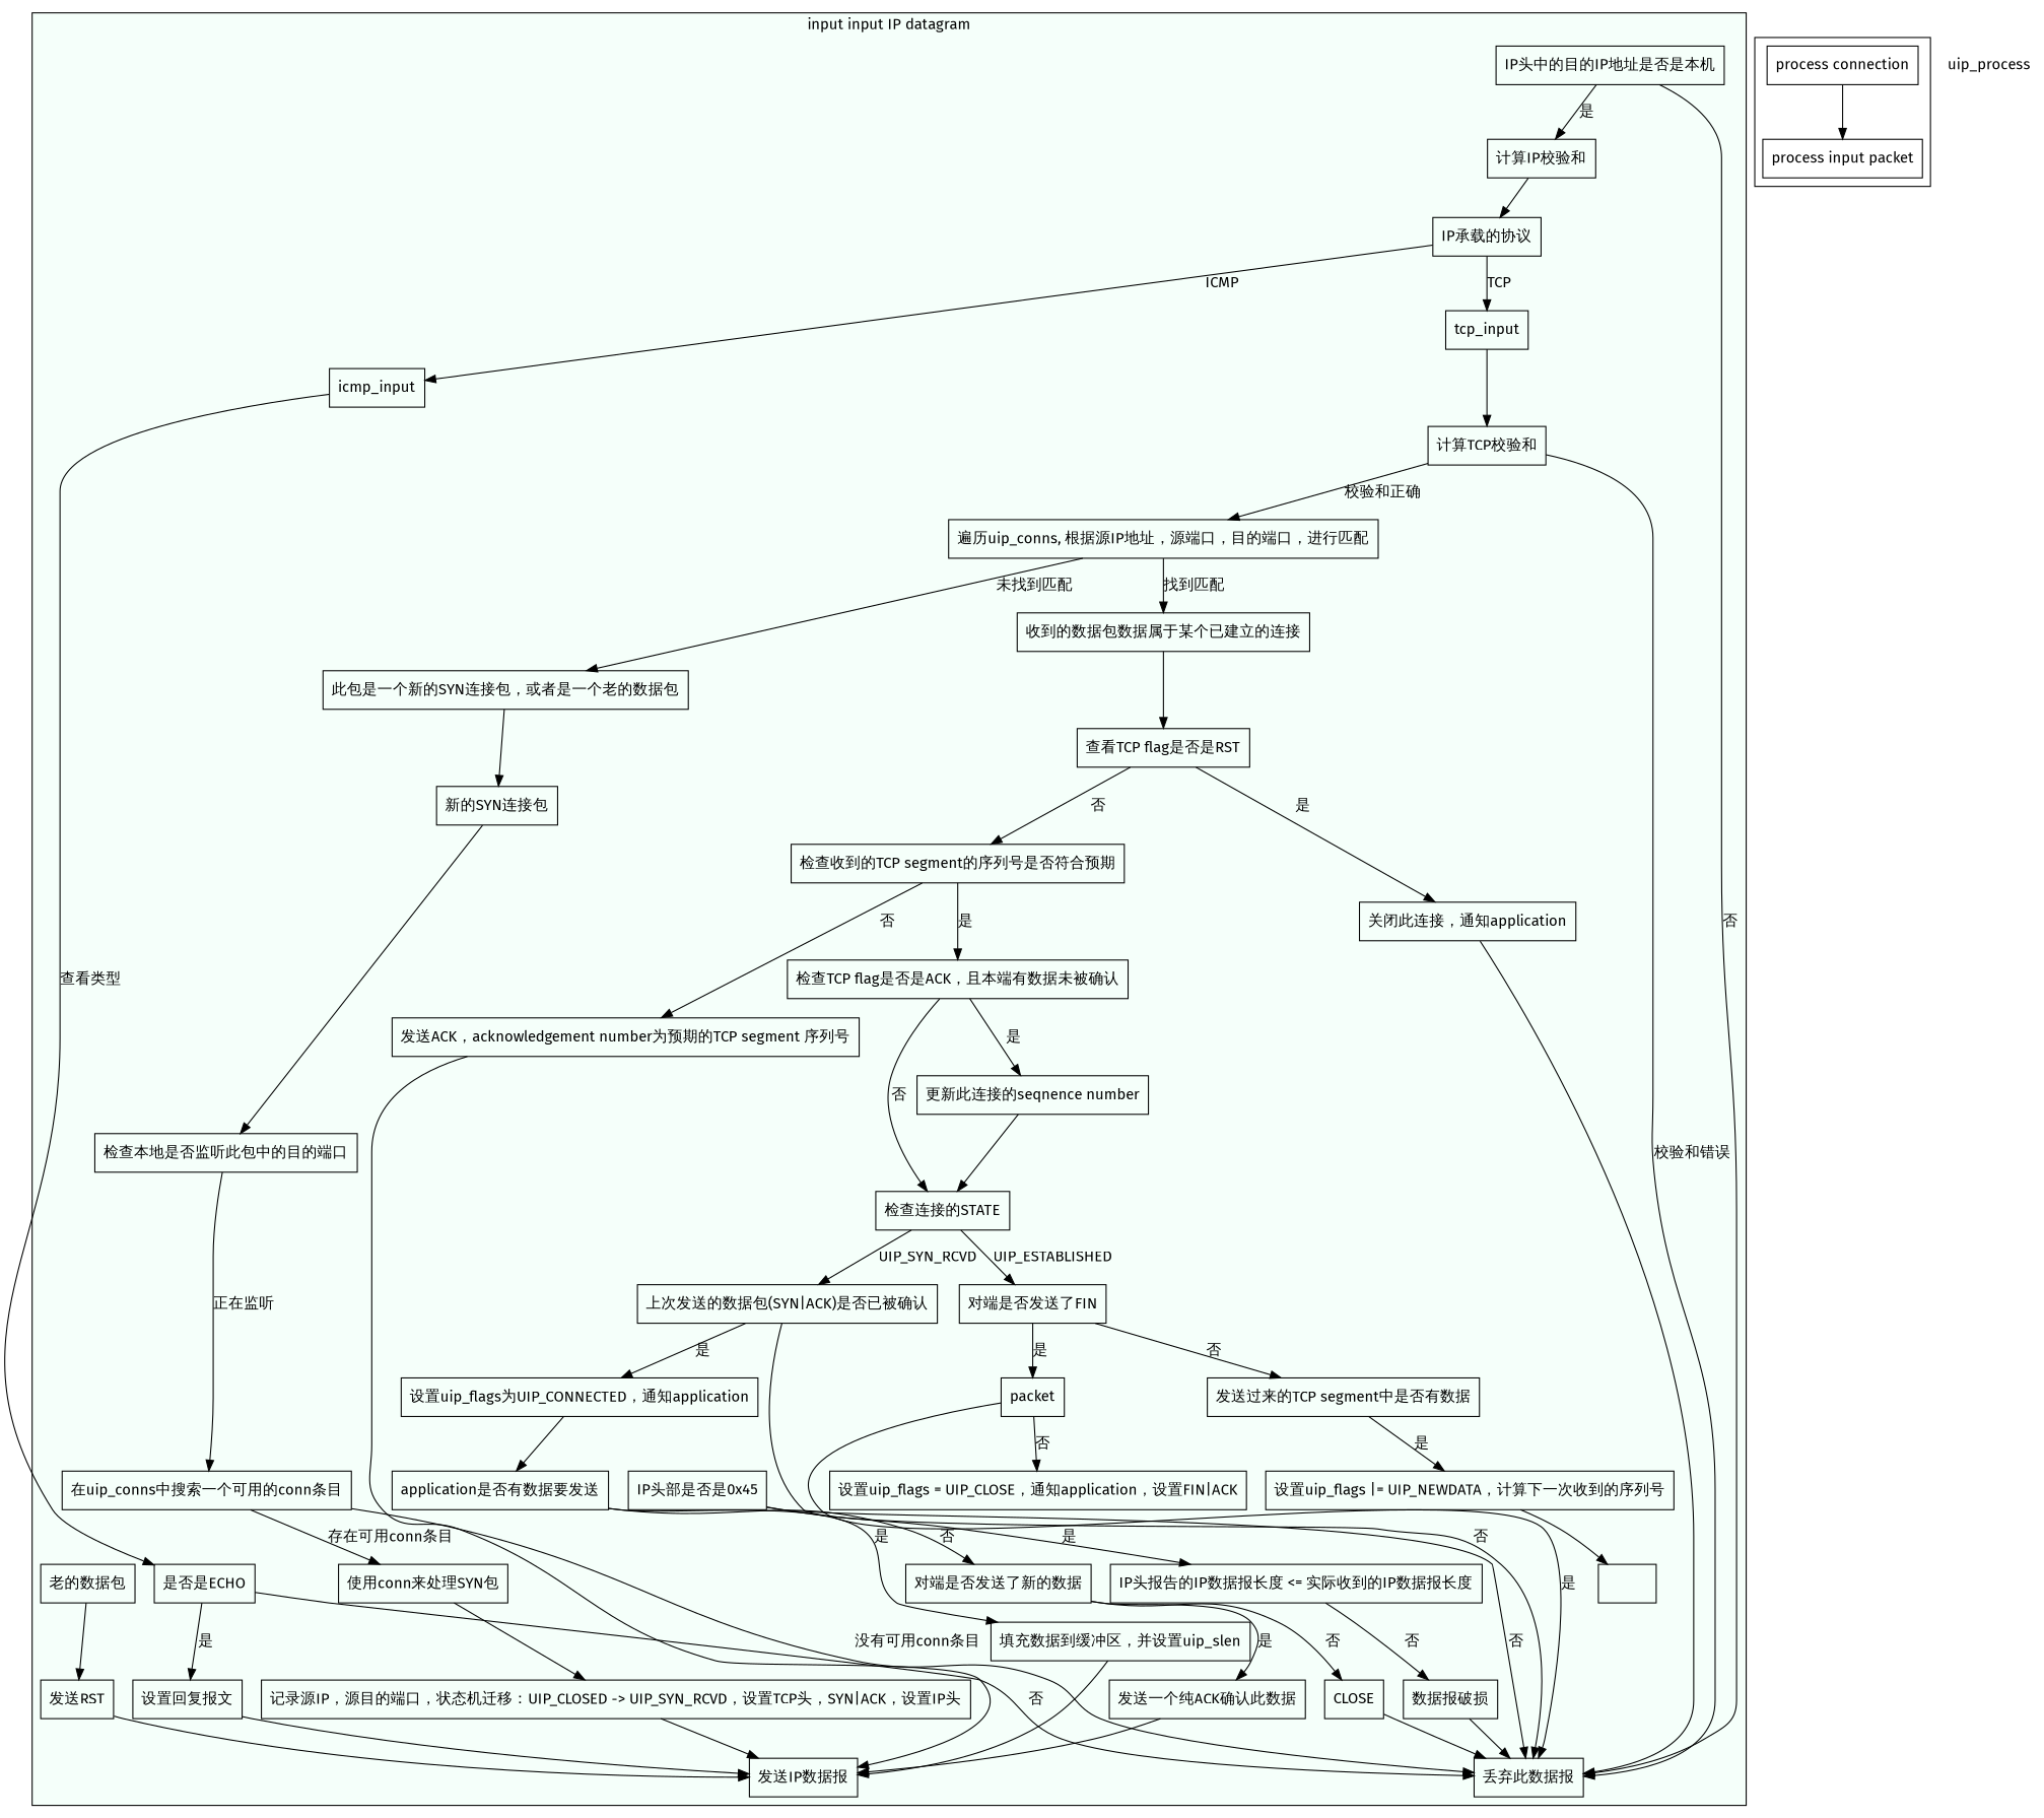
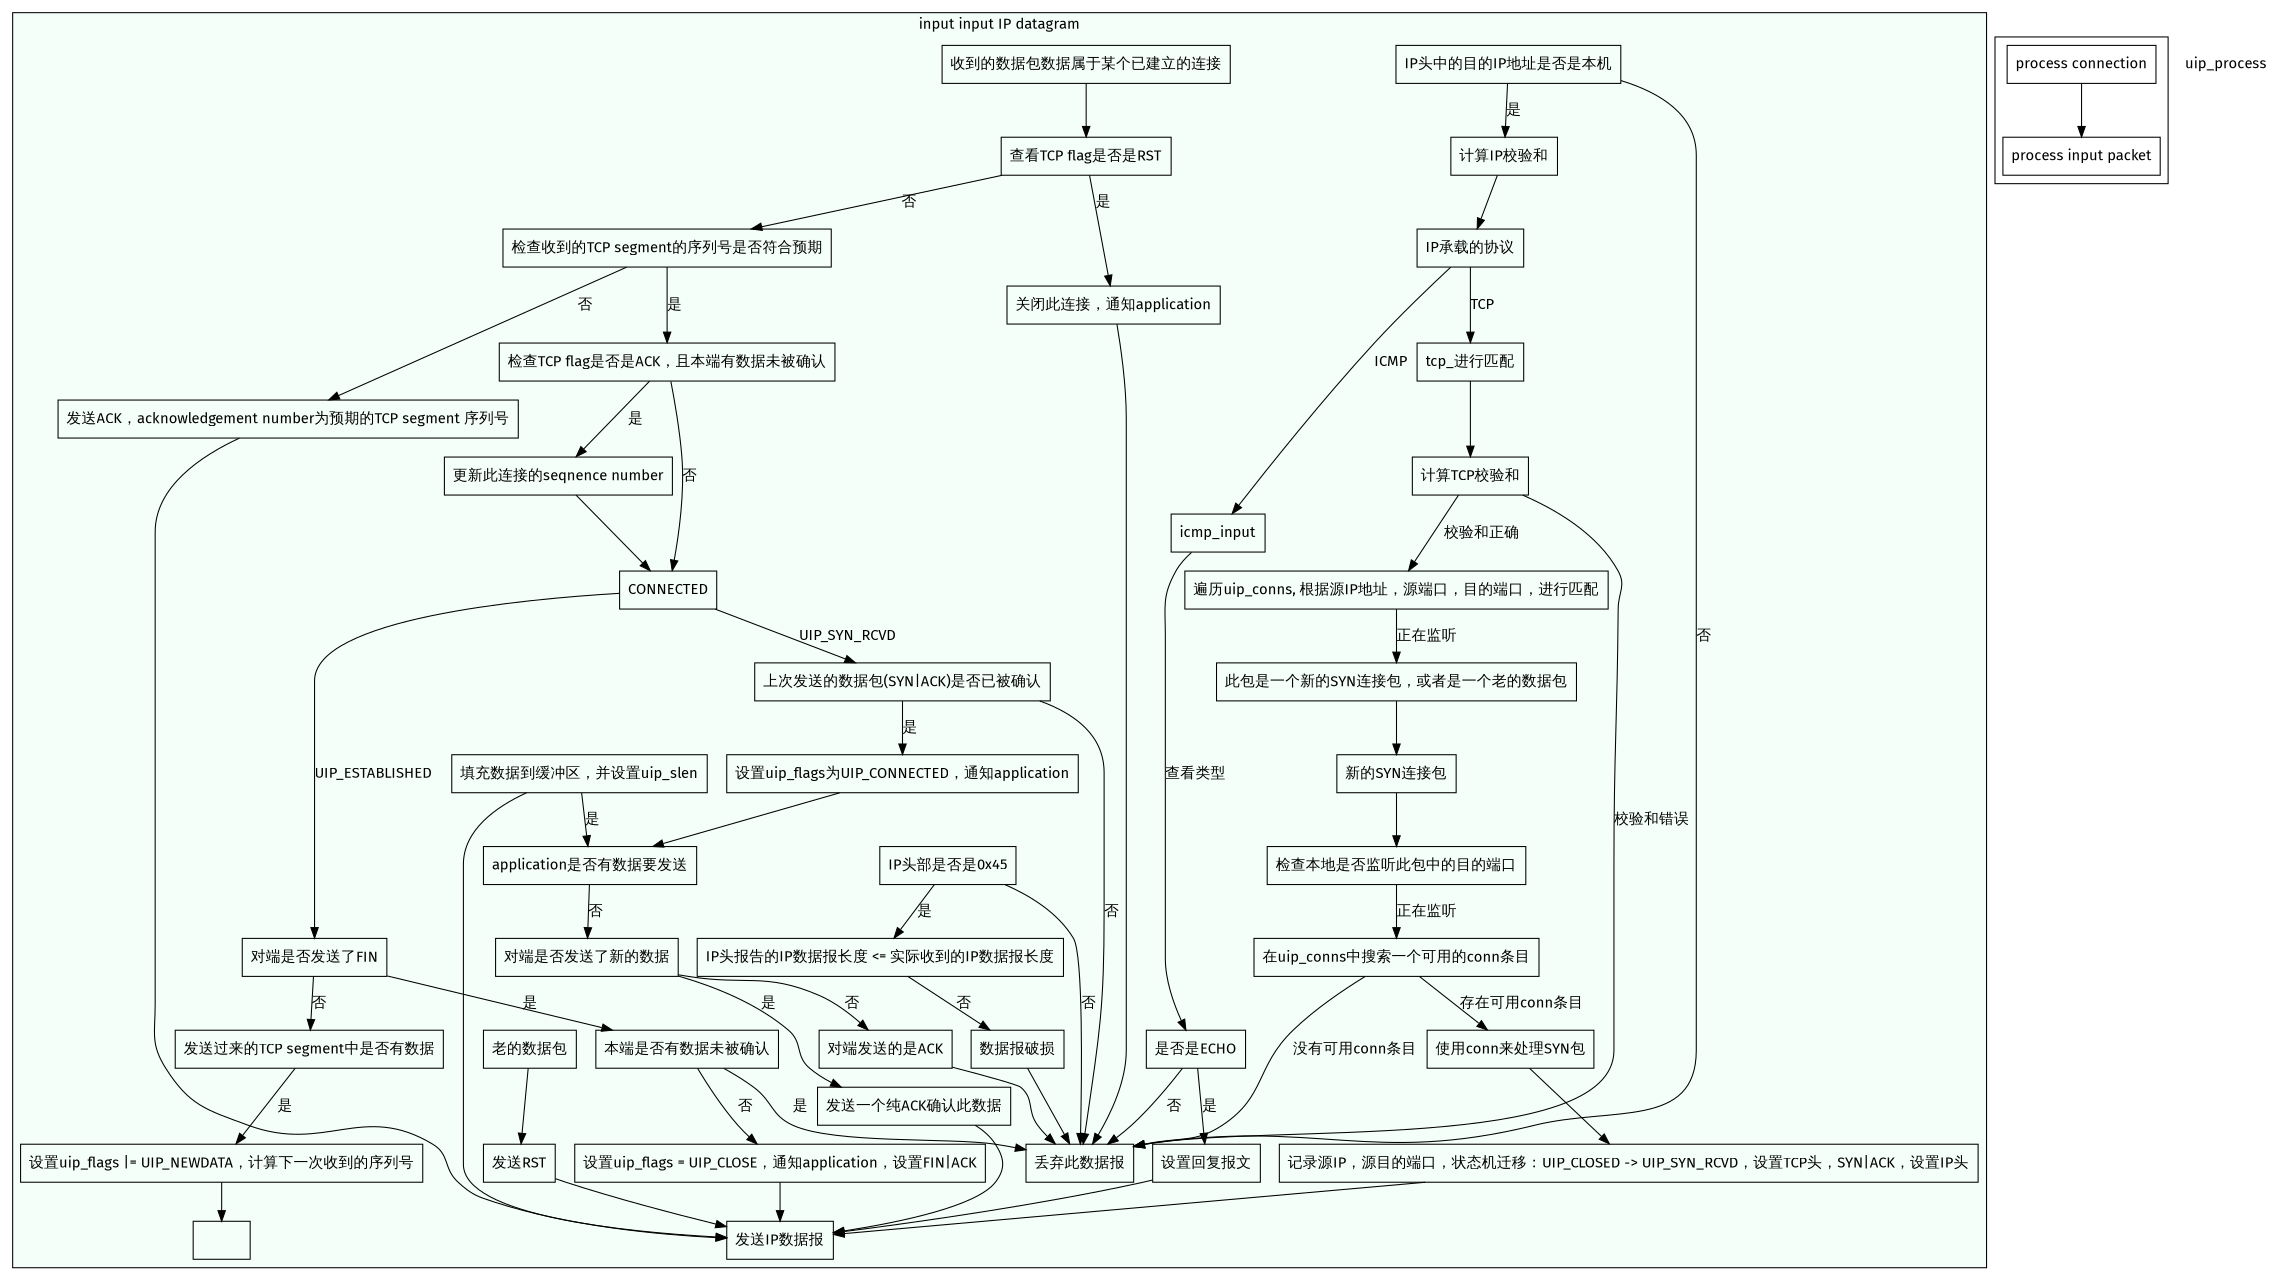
  digraph {
    fontname="Fira Sans"
    node [fontname="Fira Sans" shape=box]
    edge [fontname="Fira Sans"]
    "IP头部是否是0x45"
    "IP头报告的IP数据报长度 <= 实际收到的IP数据报长度"
    "丢弃此数据报"
    "IP头中的目的IP地址是否是本机"
    "数据报破损"
    "计算IP校验和"
    "IP承载的协议"
-   tcp_input
+   tcp_input [label="tcp_进行匹配"]
    icmp_input
    "计算TCP校验和"
    "是否是ECHO"
    "设置回复报文"
    "发送IP数据报"
    "遍历uip_conns, 根据源IP地址，源端口，目的端口，进行匹配"
    "收到的数据包数据属于某个已建立的连接"
    "此包是一个新的SYN连接包，或者是一个老的数据包"
    "查看TCP flag是否是RST"
    "关闭此连接，通知application"
    "检查收到的TCP segment的序列号是否符合预期"
    "检查TCP flag是否是ACK，且本端有数据未被确认"
    "发送ACK，acknowledgement number为预期的TCP segment 序列号"
    "更新此连接的seqnence number"
-   "检查连接的STATE"
+   "检查连接的STATE" [label=CONNECTED]
    "上次发送的数据包(SYN|ACK)是否已被确认"
    "对端是否发送了FIN"
    "设置uip_flags为UIP_CONNECTED，通知application"
    "application是否有数据要发送"
    "填充数据到缓冲区，并设置uip_slen"
    "对端是否发送了新的数据"
    "发送一个纯ACK确认此数据"
-   "对端发送的是ACK" [label=CLOSE]
-   "本端是否有数据未被确认" [label=packet]
+   "对端发送的是ACK"
+   "本端是否有数据未被确认"
    "发送过来的TCP segment中是否有数据"
    "设置uip_flags = UIP_CLOSE，通知application，设置FIN|ACK"
    "设置uip_flags |= UIP_NEWDATA，计算下一次收到的序列号"
    ""
    "新的SYN连接包"
    "老的数据包"
    "检查本地是否监听此包中的目的端口"
    "发送RST"
    "在uip_conns中搜索一个可用的conn条目"
    "使用conn来处理SYN包"
    "记录源IP，源目的端口，状态机迁移：UIP_CLOSED -> UIP_SYN_RCVD，设置TCP头，SYN|ACK，设置IP头"
    "process connection"
    "process input packet"
    uip_process [shape=plaintext]
    subgraph cluster_1 {
      bgcolor=mintcream
      label="input input IP datagram"
      "IP头部是否是0x45"
      "IP头报告的IP数据报长度 <= 实际收到的IP数据报长度"
      "丢弃此数据报"
      "IP头中的目的IP地址是否是本机"
      "数据报破损"
      "计算IP校验和"
      "IP承载的协议"
      tcp_input
      icmp_input
      "计算TCP校验和"
      "是否是ECHO"
      "设置回复报文"
      "发送IP数据报"
      "遍历uip_conns, 根据源IP地址，源端口，目的端口，进行匹配"
      "收到的数据包数据属于某个已建立的连接"
      "此包是一个新的SYN连接包，或者是一个老的数据包"
      "查看TCP flag是否是RST"
      "关闭此连接，通知application"
      "检查收到的TCP segment的序列号是否符合预期"
      "检查TCP flag是否是ACK，且本端有数据未被确认"
      "发送ACK，acknowledgement number为预期的TCP segment 序列号"
      "更新此连接的seqnence number"
      "检查连接的STATE"
      "上次发送的数据包(SYN|ACK)是否已被确认"
      "对端是否发送了FIN"
      "设置uip_flags为UIP_CONNECTED，通知application"
      "application是否有数据要发送"
      "填充数据到缓冲区，并设置uip_slen"
      "对端是否发送了新的数据"
      "发送一个纯ACK确认此数据"
      "对端发送的是ACK"
      "本端是否有数据未被确认"
      "发送过来的TCP segment中是否有数据"
      "设置uip_flags = UIP_CLOSE，通知application，设置FIN|ACK"
      "设置uip_flags |= UIP_NEWDATA，计算下一次收到的序列号"
      ""
      "新的SYN连接包"
      "老的数据包"
      "检查本地是否监听此包中的目的端口"
      "发送RST"
      "在uip_conns中搜索一个可用的conn条目"
      "使用conn来处理SYN包"
      "记录源IP，源目的端口，状态机迁移：UIP_CLOSED -> UIP_SYN_RCVD，设置TCP头，SYN|ACK，设置IP头"
    }
    subgraph cluster_2 {
      "process connection"
      "process input packet"
    }
    "IP头部是否是0x45" -> "IP头报告的IP数据报长度 <= 实际收到的IP数据报长度" [label="是"]
    "IP头部是否是0x45" -> "丢弃此数据报" [label="否"]
    "IP头报告的IP数据报长度 <= 实际收到的IP数据报长度" -> "数据报破损" [label="否"]
    "IP头中的目的IP地址是否是本机" -> "丢弃此数据报" [label="否"]
    "IP头中的目的IP地址是否是本机" -> "计算IP校验和" [label="是"]
    "数据报破损" -> "丢弃此数据报"
    "计算IP校验和" -> "IP承载的协议"
    "IP承载的协议" -> tcp_input [label=TCP]
    "IP承载的协议" -> icmp_input [label=ICMP]
    tcp_input -> "计算TCP校验和"
    icmp_input -> "是否是ECHO" [label="查看类型"]
    "计算TCP校验和" -> "丢弃此数据报" [label="校验和错误"]
    "计算TCP校验和" -> "遍历uip_conns, 根据源IP地址，源端口，目的端口，进行匹配" [label="校验和正确"]
    "是否是ECHO" -> "丢弃此数据报" [label="否"]
    "是否是ECHO" -> "设置回复报文" [label="是"]
    "设置回复报文" -> "发送IP数据报"
-   "遍历uip_conns, 根据源IP地址，源端口，目的端口，进行匹配" -> "收到的数据包数据属于某个已建立的连接" [label="找到匹配"]
-   "遍历uip_conns, 根据源IP地址，源端口，目的端口，进行匹配" -> "此包是一个新的SYN连接包，或者是一个老的数据包" [label="未找到匹配"]
+   "遍历uip_conns, 根据源IP地址，源端口，目的端口，进行匹配" -> "此包是一个新的SYN连接包，或者是一个老的数据包" [label="正在监听"]
    "收到的数据包数据属于某个已建立的连接" -> "查看TCP flag是否是RST"
    "此包是一个新的SYN连接包，或者是一个老的数据包" -> "新的SYN连接包"
    "查看TCP flag是否是RST" -> "关闭此连接，通知application" [label="是"]
    "查看TCP flag是否是RST" -> "检查收到的TCP segment的序列号是否符合预期" [label="否"]
    "关闭此连接，通知application" -> "丢弃此数据报"
    "检查收到的TCP segment的序列号是否符合预期" -> "检查TCP flag是否是ACK，且本端有数据未被确认" [label="是"]
    "检查收到的TCP segment的序列号是否符合预期" -> "发送ACK，acknowledgement number为预期的TCP segment 序列号" [label="否"]
    "检查TCP flag是否是ACK，且本端有数据未被确认" -> "更新此连接的seqnence number" [label="是"]
    "检查TCP flag是否是ACK，且本端有数据未被确认" -> "检查连接的STATE" [label="否"]
    "发送ACK，acknowledgement number为预期的TCP segment 序列号" -> "发送IP数据报"
    "更新此连接的seqnence number" -> "检查连接的STATE"
    "检查连接的STATE" -> "上次发送的数据包(SYN|ACK)是否已被确认" [label=UIP_SYN_RCVD]
    "检查连接的STATE" -> "对端是否发送了FIN" [label=UIP_ESTABLISHED]
    "上次发送的数据包(SYN|ACK)是否已被确认" -> "丢弃此数据报" [label="否"]
    "上次发送的数据包(SYN|ACK)是否已被确认" -> "设置uip_flags为UIP_CONNECTED，通知application" [label="是"]
    "对端是否发送了FIN" -> "本端是否有数据未被确认" [label="是"]
    "对端是否发送了FIN" -> "发送过来的TCP segment中是否有数据" [label="否"]
    "设置uip_flags为UIP_CONNECTED，通知application" -> "application是否有数据要发送"
-   "application是否有数据要发送" -> "填充数据到缓冲区，并设置uip_slen" [label="是"]
+   "填充数据到缓冲区，并设置uip_slen" -> "application是否有数据要发送" [label="是"]
    "application是否有数据要发送" -> "对端是否发送了新的数据" [label="否"]
    "填充数据到缓冲区，并设置uip_slen" -> "发送IP数据报"
    "对端是否发送了新的数据" -> "发送一个纯ACK确认此数据" [label="是"]
    "对端是否发送了新的数据" -> "对端发送的是ACK" [label="否"]
    "发送一个纯ACK确认此数据" -> "发送IP数据报"
    "对端发送的是ACK" -> "丢弃此数据报"
    "本端是否有数据未被确认" -> "丢弃此数据报" [label="是"]
    "本端是否有数据未被确认" -> "设置uip_flags = UIP_CLOSE，通知application，设置FIN|ACK" [label="否"]
    "发送过来的TCP segment中是否有数据" -> "设置uip_flags |= UIP_NEWDATA，计算下一次收到的序列号" [label="是"]
+   "设置uip_flags = UIP_CLOSE，通知application，设置FIN|ACK" -> "发送IP数据报"
    "设置uip_flags |= UIP_NEWDATA，计算下一次收到的序列号" -> ""
    "新的SYN连接包" -> "检查本地是否监听此包中的目的端口"
    "老的数据包" -> "发送RST"
    "检查本地是否监听此包中的目的端口" -> "在uip_conns中搜索一个可用的conn条目" [label="正在监听"]
    "发送RST" -> "发送IP数据报"
    "在uip_conns中搜索一个可用的conn条目" -> "丢弃此数据报" [label="没有可用conn条目"]
    "在uip_conns中搜索一个可用的conn条目" -> "使用conn来处理SYN包" [label="存在可用conn条目"]
    "使用conn来处理SYN包" -> "记录源IP，源目的端口，状态机迁移：UIP_CLOSED -> UIP_SYN_RCVD，设置TCP头，SYN|ACK，设置IP头"
    "记录源IP，源目的端口，状态机迁移：UIP_CLOSED -> UIP_SYN_RCVD，设置TCP头，SYN|ACK，设置IP头" -> "发送IP数据报"
    "process connection" -> "process input packet"
  }
